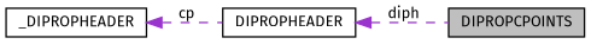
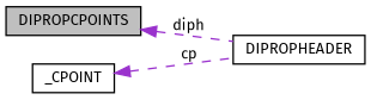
  digraph {
    fontname="Fira Sans"
    rankdir=LR
    node [color=black fillcolor=white fontname="Fira Sans" fontsize=10 shape=record style=filled]
    edge [color=darkorchid3 dir=back fontname="Fira Sans" fontsize=10 labelfontname=Helvetica labelfontsize=10 style=dashed]
    n1 [fillcolor=grey75 fontcolor=black height=0.2 label=DIPROPCPOINTS width=0.4]
    n2 [height=0.2 label=DIPROPHEADER width=0.4]
-   n3 [height=0.2 label=_DIPROPHEADER width=0.4]
-   n2 -> n1 [label=" diph"]
+   n3 [height=0.2 label=_CPOINT width=0.4]
+   n1 -> n2 [label=" diph"]
    n3 -> n2 [label=" cp"]
  }
